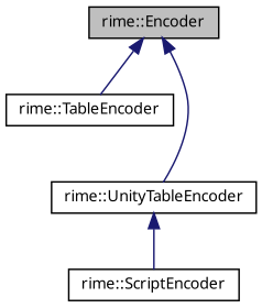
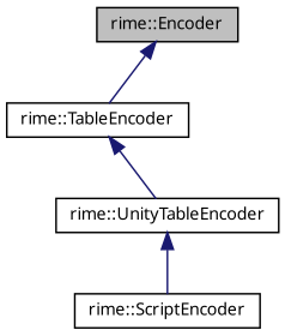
  digraph {
    fontname="Noto Sans"
    node [color=black fillcolor=white fontname="Noto Sans" fontsize=10 shape=record style=filled]
    edge [color=midnightblue dir=back fontname="Noto Sans" fontsize=10 labelfontname=Helvetica labelfontsize=10 style=solid]
    n1 [fillcolor=grey75 fontcolor=black height=0.2 label="rime::Encoder" width=0.4]
    n2 [height=0.2 label="rime::TableEncoder" width=0.4]
    n3 [height=0.2 label="rime::ScriptEncoder" width=0.4]
    n4 [height=0.2 label="rime::UnityTableEncoder" width=0.4]
    n1 -> n2
-   n1 -> n4
+   n2 -> n4
    n4 -> n3
  }
